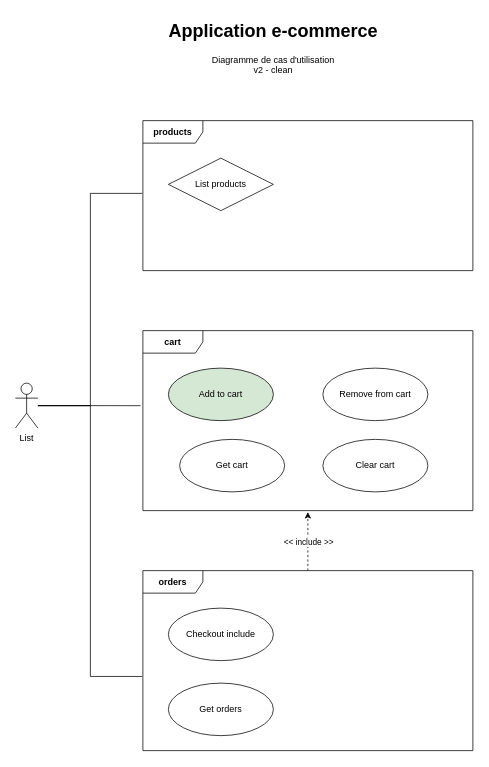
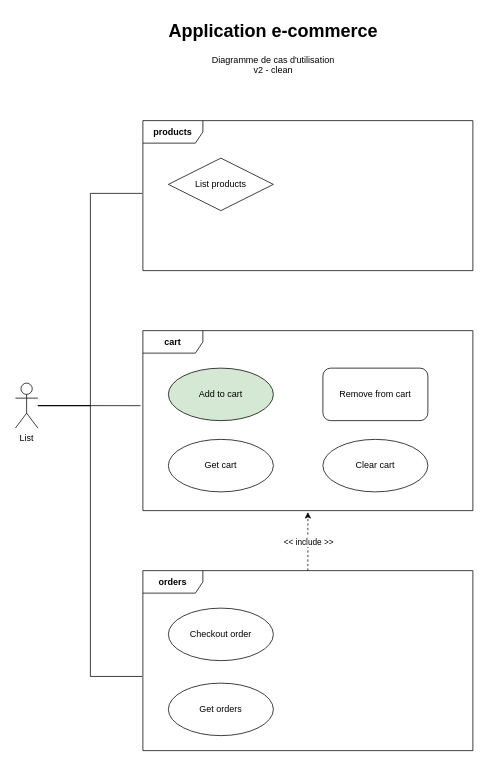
  <mxCell id="0" />
  <mxCell id="1" parent="0" />
  <mxCell id="2" value="&lt;h1 style=&quot;margin-top: 0px;&quot;&gt;Application e-commerce&lt;/h1&gt;&lt;p&gt;Diagramme de cas d'utilisation&lt;br&gt;v2 - clean&lt;/p&gt;" style="text;html=1;whiteSpace=wrap;overflow=hidden;rounded=0;align=center;" vertex="1" parent="1"><mxGeometry x="216" y="20" width="296" height="100" as="geometry" /></mxCell>
  <mxCell id="3" value="List" style="shape=umlActor;verticalLabelPosition=bottom;verticalAlign=top;html=1;" vertex="1" parent="1"><mxGeometry x="20" y="510" width="30" height="60" as="geometry" /></mxCell>
  <mxCell id="4" value="&lt;b&gt;products&lt;/b&gt;" style="shape=umlFrame;whiteSpace=wrap;html=1;pointerEvents=0;width=80;height=30;" vertex="1" parent="1"><mxGeometry x="190" y="160" width="440" height="200" as="geometry" /></mxCell>
  <mxCell id="5" value="&lt;b&gt;cart&lt;/b&gt;" style="shape=umlFrame;whiteSpace=wrap;html=1;pointerEvents=0;width=80;height=30;" vertex="1" parent="1"><mxGeometry x="190" y="440" width="440" height="240" as="geometry" /></mxCell>
  <mxCell id="6" value="&lt;b&gt;orders&lt;/b&gt;" style="shape=umlFrame;whiteSpace=wrap;html=1;pointerEvents=0;width=80;height=30;" vertex="1" parent="1"><mxGeometry x="190" y="760" width="440" height="240" as="geometry" /></mxCell>
  <mxCell id="7" value="List products" style="rhombus;whiteSpace=wrap;html=1;" vertex="1" parent="1"><mxGeometry x="224" y="210" width="140" height="70" as="geometry" /></mxCell>
  <mxCell id="8" value="Add to cart" style="ellipse;whiteSpace=wrap;html=1;fillColor=#d5e8d4;" vertex="1" parent="1"><mxGeometry x="224" y="490" width="140" height="70" as="geometry" /></mxCell>
- <mxCell id="9" value="Get cart" style="ellipse;whiteSpace=wrap;html=1;" vertex="1" parent="1"><mxGeometry x="239" y="585" width="140" height="70" as="geometry" /></mxCell>
- <mxCell id="10" value="Remove from cart" style="ellipse;whiteSpace=wrap;html=1;" vertex="1" parent="1"><mxGeometry x="430" y="490" width="140" height="70" as="geometry" /></mxCell>
+ <mxCell id="9" value="Get cart" style="ellipse;whiteSpace=wrap;html=1;" vertex="1" parent="1"><mxGeometry x="224" y="585" width="140" height="70" as="geometry" /></mxCell>
+ <mxCell id="10" value="Remove from cart" style="whiteSpace=wrap;html=1;rounded=1;" vertex="1" parent="1"><mxGeometry x="430" y="490" width="140" height="70" as="geometry" /></mxCell>
  <mxCell id="11" value="Clear cart" style="ellipse;whiteSpace=wrap;html=1;" vertex="1" parent="1"><mxGeometry x="430" y="585" width="140" height="70" as="geometry" /></mxCell>
- <mxCell id="12" value="Checkout include" style="ellipse;whiteSpace=wrap;html=1;" vertex="1" parent="1"><mxGeometry x="224" y="810" width="140" height="70" as="geometry" /></mxCell>
+ <mxCell id="12" value="Checkout order" style="ellipse;whiteSpace=wrap;html=1;" vertex="1" parent="1"><mxGeometry x="224" y="810" width="140" height="70" as="geometry" /></mxCell>
  <mxCell id="13" value="Get orders" style="ellipse;whiteSpace=wrap;html=1;" vertex="1" parent="1"><mxGeometry x="224" y="910" width="140" height="70" as="geometry" /></mxCell>
  <mxCell id="14" style="edgeStyle=orthogonalEdgeStyle;rounded=0;orthogonalLoop=1;jettySize=auto;html=1;entryX=-0.002;entryY=0.485;entryDx=0;entryDy=0;entryPerimeter=0;endArrow=none;endFill=0;" edge="1" parent="1" source="3" target="4"><mxGeometry relative="1" as="geometry" /></mxCell>
  <mxCell id="15" style="edgeStyle=orthogonalEdgeStyle;rounded=0;orthogonalLoop=1;jettySize=auto;html=1;entryX=-0.007;entryY=0.417;entryDx=0;entryDy=0;entryPerimeter=0;endArrow=none;endFill=0;" edge="1" parent="1" source="3" target="5"><mxGeometry relative="1" as="geometry" /></mxCell>
  <mxCell id="16" style="edgeStyle=orthogonalEdgeStyle;rounded=0;orthogonalLoop=1;jettySize=auto;html=1;entryX=-0.002;entryY=0.588;entryDx=0;entryDy=0;entryPerimeter=0;endArrow=none;endFill=0;" edge="1" parent="1" source="3" target="6"><mxGeometry relative="1" as="geometry" /></mxCell>
  <mxCell id="17" style="edgeStyle=orthogonalEdgeStyle;rounded=0;orthogonalLoop=1;jettySize=auto;html=1;entryX=0.5;entryY=1.008;entryDx=0;entryDy=0;entryPerimeter=0;dashed=1;" edge="1" parent="1" source="6" target="5"><mxGeometry relative="1" as="geometry" /></mxCell>
  <mxCell id="18" value="&amp;lt;&amp;lt; include &amp;gt;&amp;gt;" style="edgeLabel;html=1;align=center;verticalAlign=middle;resizable=0;points=[];" vertex="1" connectable="0" parent="17"><mxGeometry x="-0.001" relative="1" as="geometry"><mxPoint as="offset" /></mxGeometry></mxCell>
